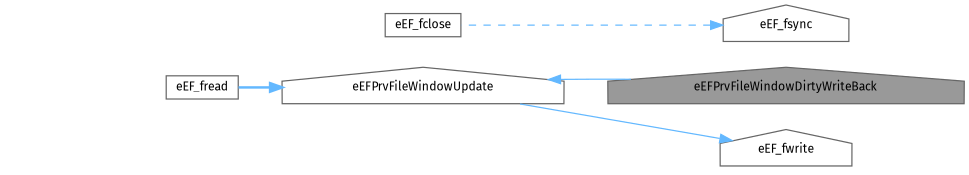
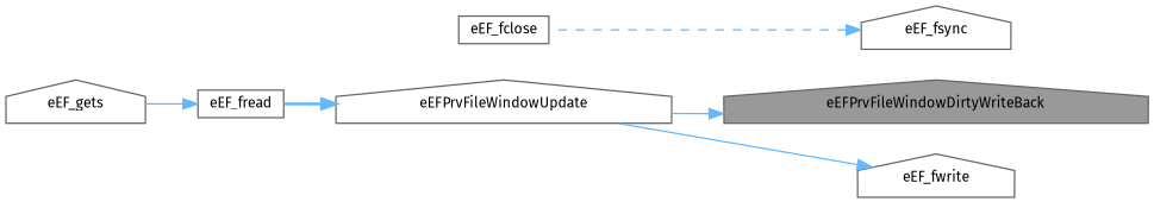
  digraph {
    fontname="Fira Sans"
    rankdir=RL
    node [color=grey40 fillcolor=white fontname="Fira Sans" fontsize=10 shape=house style=filled]
    edge [color=steelblue1 dir=back fontname="Fira Sans" fontsize=10 labelfontname=Helvetica labelfontsize=10 style=solid]
    n1 [color=gray40 fillcolor=grey60 fontcolor=black height=0.2 label=eEFPrvFileWindowDirtyWriteBack width=0.4]
    n2 [height=0.2 label=eEFPrvFileWindowUpdate width=0.4]
    n3 [height=0.2 label=eEF_fsync width=0.4]
    n4 [height=0.2 label=eEF_fclose shape=box width=0.4]
    n5 [height=0.2 label=eEF_fread shape=box width=0.4]
+   n6 [height=0.2 label=eEF_gets width=0.4]
    n7 [height=0.2 label=eEF_fwrite width=0.4]
-   n2 -> n1
+   n1 -> n2
    n2 -> n5 [style=bold]
    n3 -> n4 [style=dashed]
+   n5 -> n6
    n7 -> n2
  }
